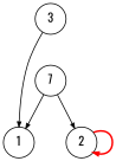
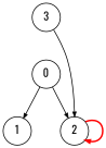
  digraph {
    fontname=Oswald
    normalize=true
    node [fontname=Oswald shape=circle]
    edge [arrowsize=0.6 fontname=Oswald]
-   0 [label=7]
+   0
    1
    2
    3
    0 -> 1
    0 -> 2
    2 -> 2 [color=red style=bold]
    3 -> 0 [style=invis]
-   3 -> 1
+   3 -> 2
  }
